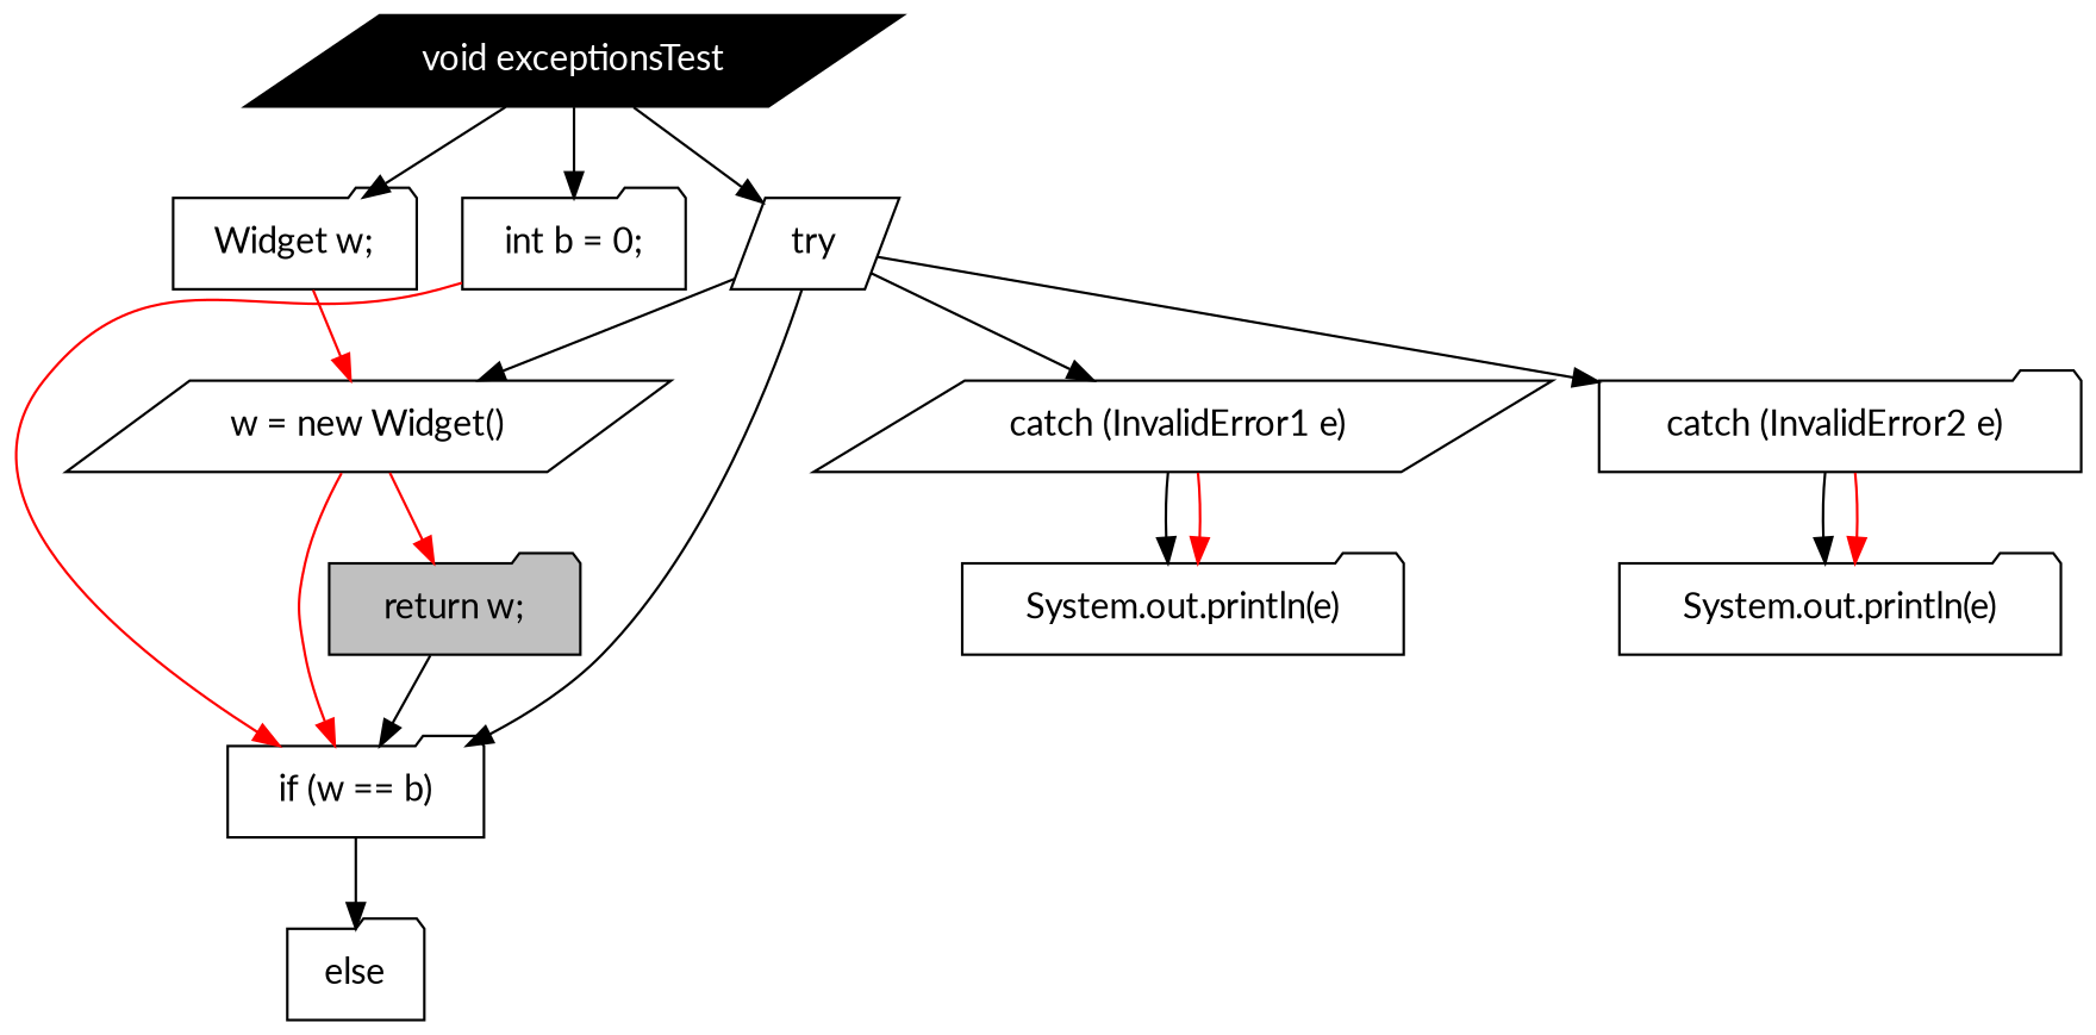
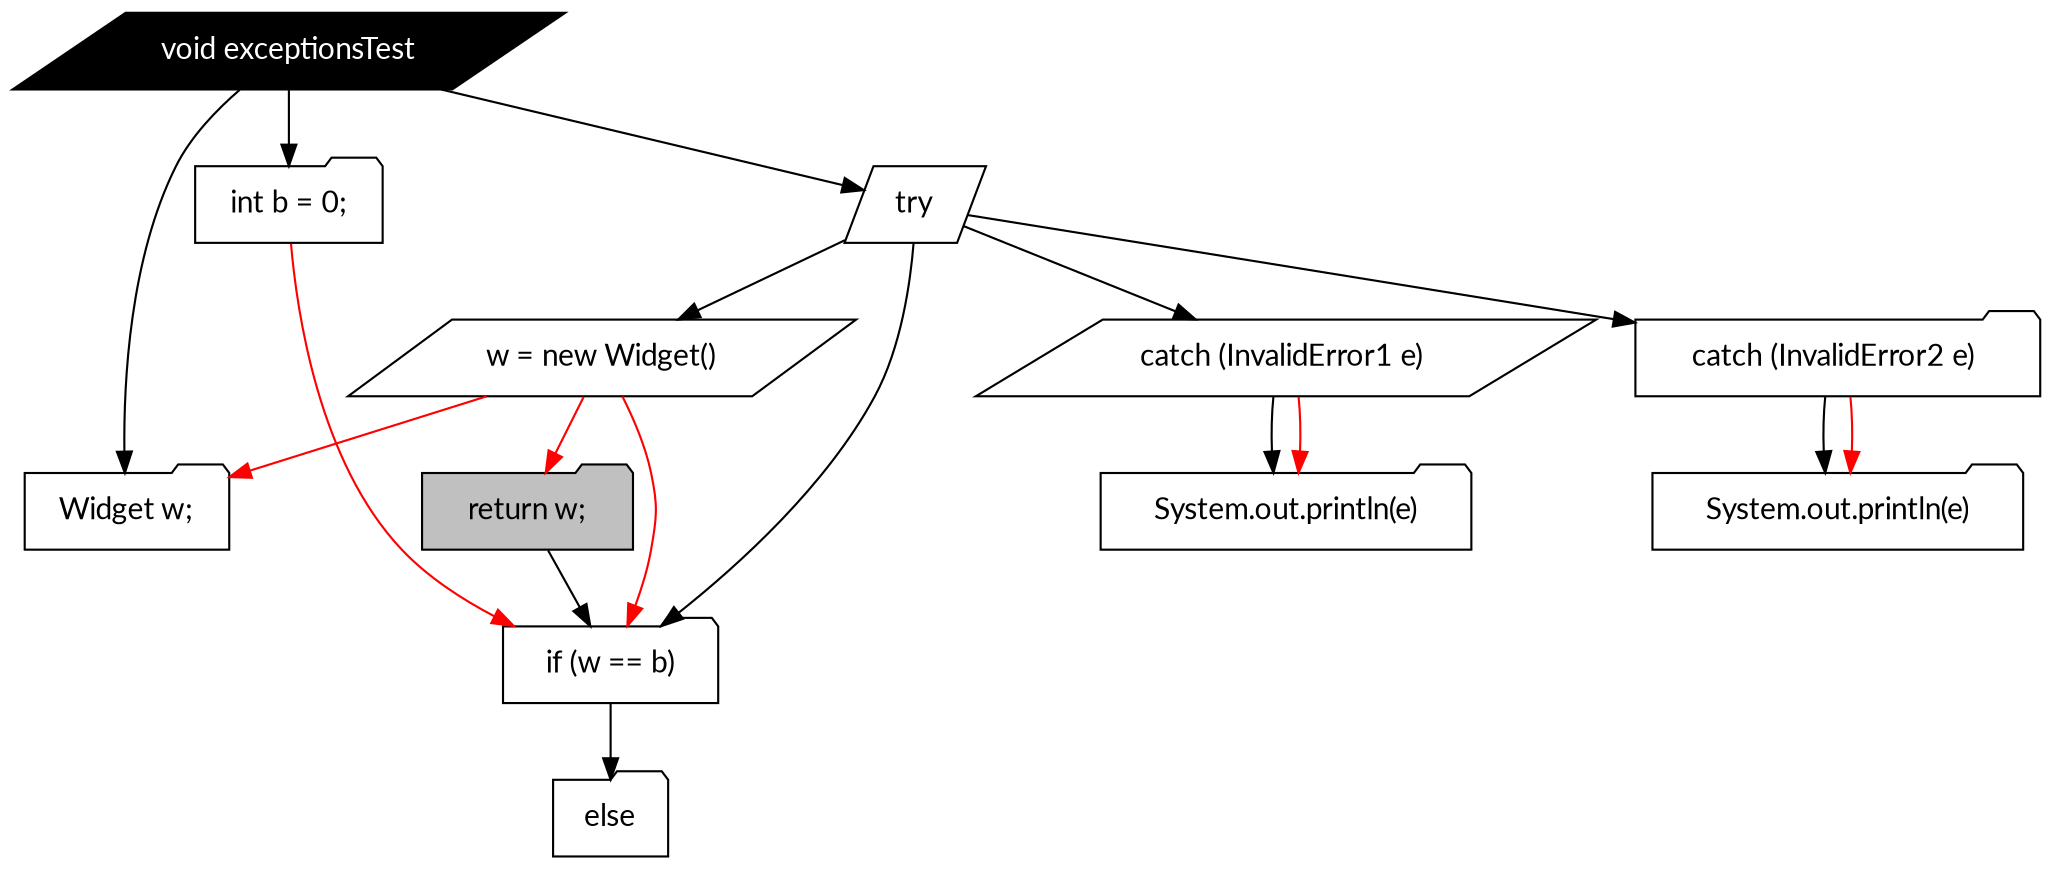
  digraph {
    fontname=Lato
    node [fontname=Lato shape=folder]
    edge [fontname=Lato]
    n1 [color=black fontcolor=white height=0.5 label="void exceptionsTest" ordering=out shape=parallelogram style=filled width=2.7101]
    n2 [height=0.5 label="Widget w;" width=1.336]
    n3 [height=0.5 label="int b = 0;" width=1.2277]
    n4 [height=0.5 label=try ordering=out shape=parallelogram width=0.75]
    n5 [height=0.5 label="w = new Widget()" shape=parallelogram width=2.1304]
    n6 [height=0.5 label="if (w == b)" ordering=out width=1.4082]
    n7 [height=0.5 label="catch (InvalidError1 e) " ordering=out shape=parallelogram width=2.6359]
    n8 [height=0.5 label="catch (InvalidError2 e) " ordering=out width=2.6359]
    n9 [fillcolor=grey fontcolor=black height=0.5 label="return w;" style=filled width=1.3759]
    n10 [height=0.5 label=else ordering=out width=0.75]
    n11 [height=0.5 label="System.out.println(e)" width=2.4192]
    n12 [height=0.5 label="System.out.println(e)" width=2.4192]
    n1 -> n2
    n1 -> n3
    n1 -> n4
-   n2 -> n5 [color=red]
+   n5 -> n2 [color=red]
    n3 -> n6 [color=red]
    n4 -> n5
    n4 -> n6
    n4 -> n7
    n4 -> n8
    n5 -> n6 [color=red]
    n5 -> n9 [color=red]
    n6 -> n10
    n7 -> n11
    n7 -> n11 [color=red]
    n8 -> n12
    n8 -> n12 [color=red]
    n9 -> n6
  }
